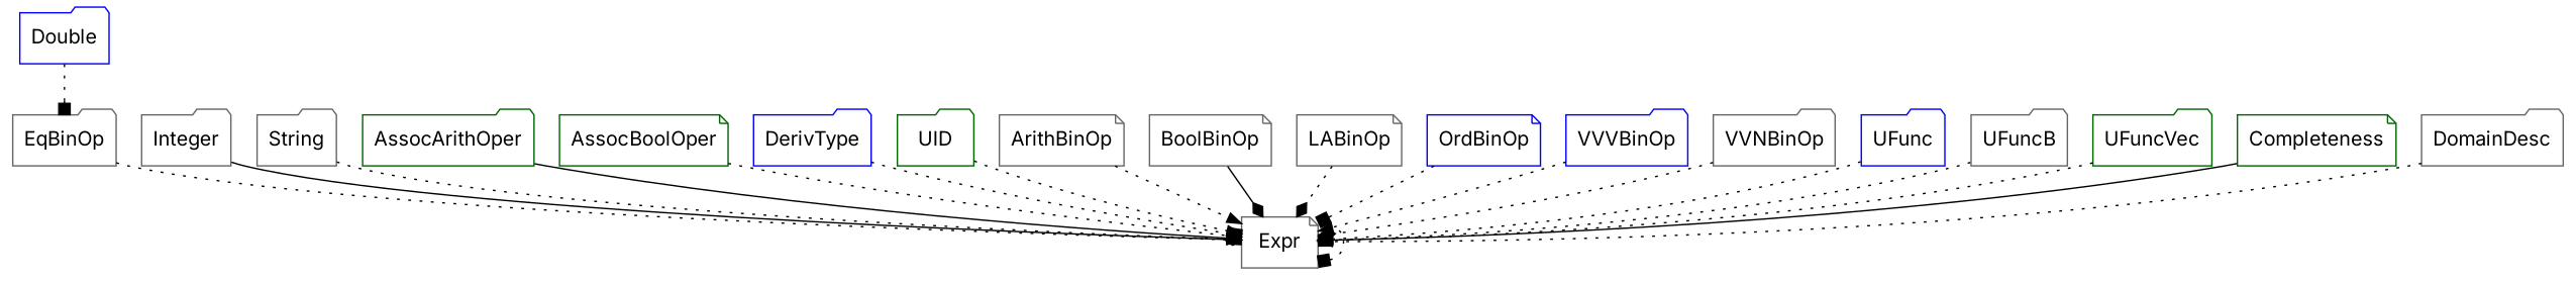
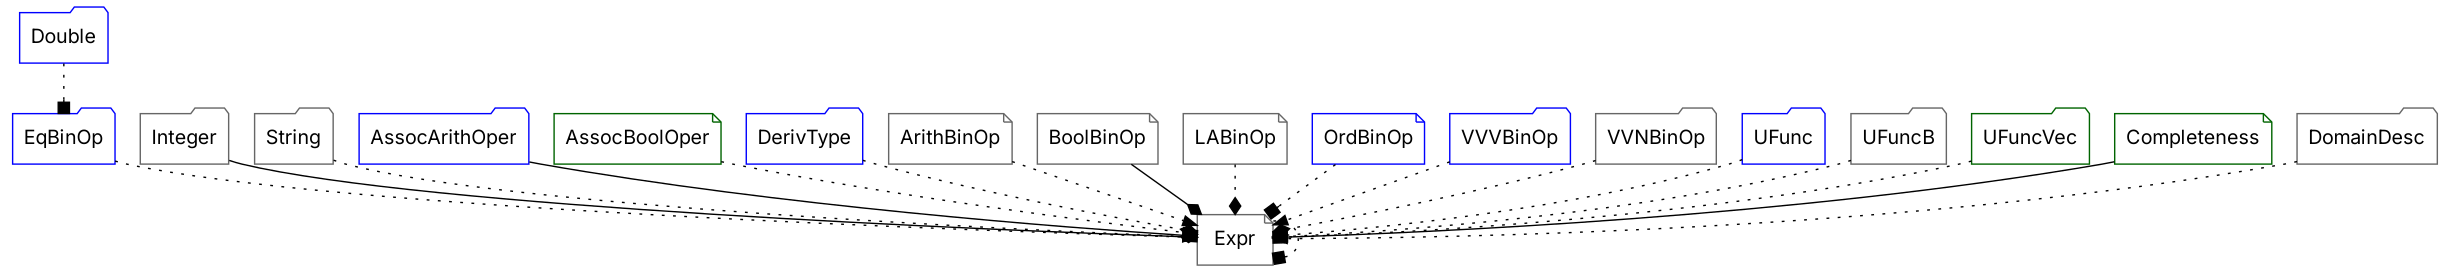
  digraph {
    fontname=Inter
    node [color=gray40 fontname=Inter shape=folder]
    edge [arrowhead=normal fontname=Inter style=dotted]
    n1 [label=Expr shape=note]
    Double [color=blue]
-   n3 [label=EqBinOp]
+   n3 [color=blue label=EqBinOp]
    Integer
    String
-   n6 [color=darkgreen label=AssocArithOper]
+   n6 [color=blue label=AssocArithOper]
    n7 [color=darkgreen label=AssocBoolOper shape=note]
    n8 [color=blue label=DerivType]
-   n9 [color=darkgreen label=UID]
    n10 [label=ArithBinOp shape=note]
    n11 [label=BoolBinOp shape=note]
    n12 [label=LABinOp shape=note]
    n13 [color=blue label=OrdBinOp shape=note]
    n14 [color=blue label=VVVBinOp]
    n15 [label=VVNBinOp]
    n16 [color=blue label=UFunc]
    n17 [label=UFuncB]
    n18 [color=darkgreen label=UFuncVec]
    n19 [color=darkgreen label=Completeness shape=note]
    DomainDesc
    n1 -> n1 [arrowhead=box]
    Double -> n3 [arrowhead=box]
    n3 -> n1
    Integer -> n1 [arrowhead=diamond style=solid]
    String -> n1
    n6 -> n1 [arrowhead=box style=solid]
    n7 -> n1
-   n8 -> n1 [arrowhead=box]
-   n9 -> n1
+   n8 -> n1 [arrowhead=diamond]
    n10 -> n1
    n11 -> n1 [arrowhead=diamond style=solid]
    n12 -> n1 [arrowhead=diamond]
    n13 -> n1 [arrowhead=box]
    n14 -> n1
    n15 -> n1 [arrowhead=diamond]
    n16 -> n1
    n17 -> n1
    n18 -> n1
    n19 -> n1 [arrowhead=box style=solid]
    DomainDesc -> n1
  }
